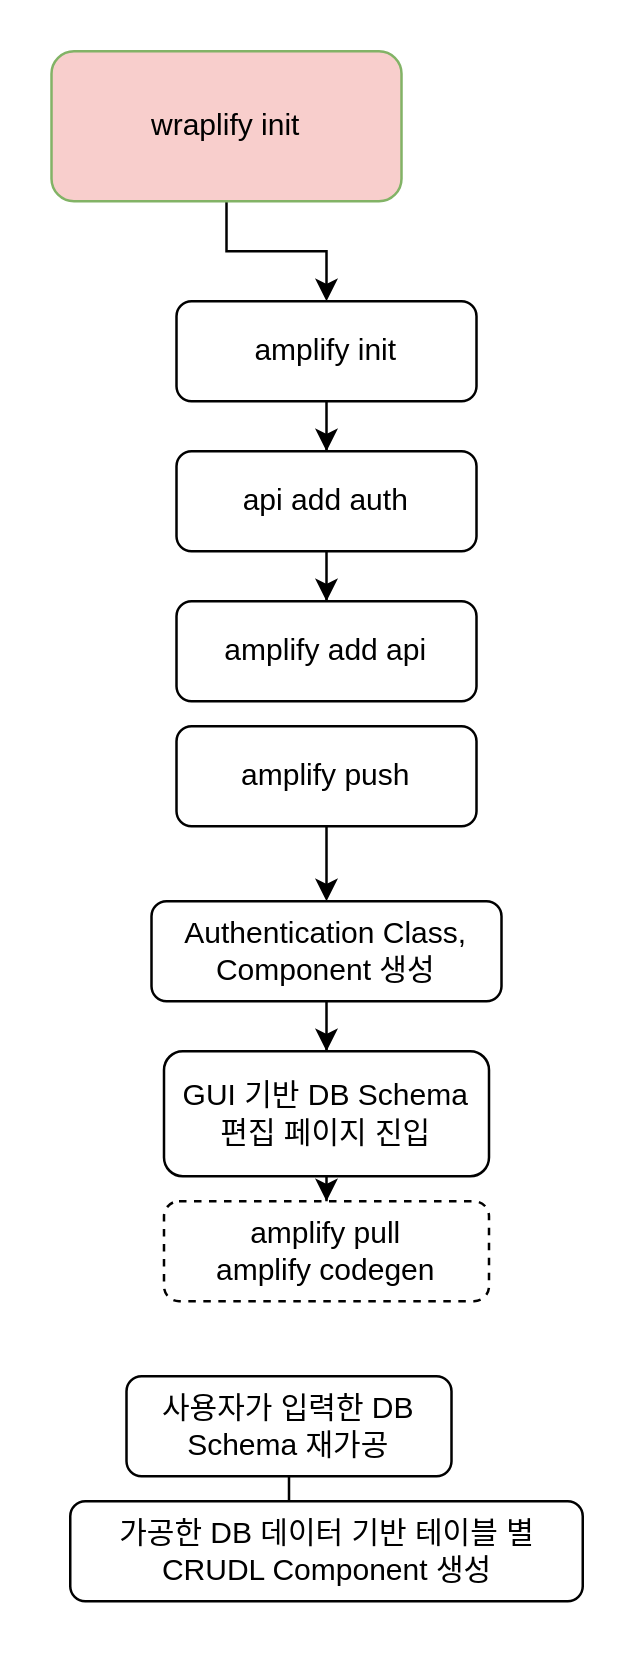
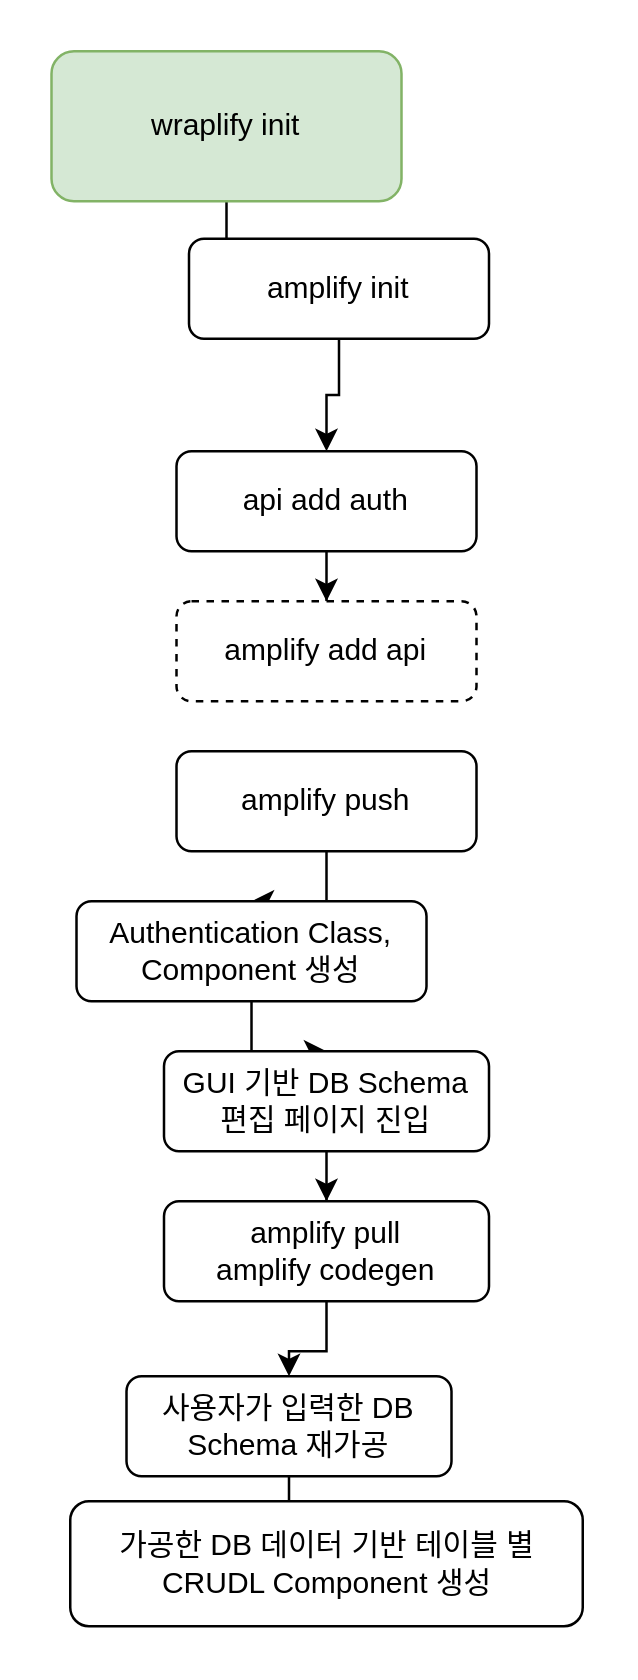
  <mxCell id="0" />
  <mxCell id="1" parent="0" />
  <mxCell id="2" style="edgeStyle=orthogonalEdgeStyle;rounded=0;orthogonalLoop=1;jettySize=auto;html=1;exitX=0.5;exitY=1;exitDx=0;exitDy=0;entryX=0.5;entryY=0;entryDx=0;entryDy=0;" edge="1" parent="1" source="3" target="5"><mxGeometry relative="1" as="geometry" /></mxCell>
- <mxCell id="3" value="wraplify init" style="rounded=1;whiteSpace=wrap;html=1;fontSize=12;glass=0;strokeWidth=1;shadow=0;fillColor=#f8cecc;strokeColor=#82b366;" vertex="1" parent="1"><mxGeometry x="20" y="20" width="140" height="60" as="geometry" /></mxCell>
+ <mxCell id="3" value="wraplify init" style="rounded=1;whiteSpace=wrap;html=1;fontSize=12;glass=0;strokeWidth=1;shadow=0;fillColor=#d5e8d4;strokeColor=#82b366;" vertex="1" parent="1"><mxGeometry x="20" y="20" width="140" height="60" as="geometry" /></mxCell>
  <mxCell id="4" value="" style="edgeStyle=orthogonalEdgeStyle;rounded=0;orthogonalLoop=1;jettySize=auto;html=1;" edge="1" parent="1" source="5" target="7"><mxGeometry relative="1" as="geometry" /></mxCell>
- <mxCell id="5" value="amplify init" style="rounded=1;whiteSpace=wrap;html=1;fontSize=12;glass=0;strokeWidth=1;shadow=0;" vertex="1" parent="1"><mxGeometry x="70" y="120" width="120" height="40" as="geometry" /></mxCell>
+ <mxCell id="5" value="amplify init" style="rounded=1;whiteSpace=wrap;html=1;fontSize=12;glass=0;strokeWidth=1;shadow=0;" vertex="1" parent="1"><mxGeometry x="75" y="95" width="120" height="40" as="geometry" /></mxCell>
  <mxCell id="6" value="" style="edgeStyle=orthogonalEdgeStyle;rounded=0;orthogonalLoop=1;jettySize=auto;html=1;" edge="1" parent="1" source="7" target="8"><mxGeometry relative="1" as="geometry" /></mxCell>
  <mxCell id="7" value="api add auth" style="rounded=1;whiteSpace=wrap;html=1;fontSize=12;glass=0;strokeWidth=1;shadow=0;" vertex="1" parent="1"><mxGeometry x="70" y="180" width="120" height="40" as="geometry" /></mxCell>
- <mxCell id="8" value="amplify add api" style="rounded=1;whiteSpace=wrap;html=1;fontSize=12;glass=0;strokeWidth=1;shadow=0;" vertex="1" parent="1"><mxGeometry x="70" y="240" width="120" height="40" as="geometry" /></mxCell>
+ <mxCell id="8" value="amplify add api" style="rounded=1;whiteSpace=wrap;html=1;fontSize=12;glass=0;strokeWidth=1;shadow=0;dashed=1;" vertex="1" parent="1"><mxGeometry x="70" y="240" width="120" height="40" as="geometry" /></mxCell>
  <mxCell id="9" value="" style="edgeStyle=orthogonalEdgeStyle;rounded=0;orthogonalLoop=1;jettySize=auto;html=1;" edge="1" parent="1" source="10" target="12"><mxGeometry relative="1" as="geometry" /></mxCell>
- <mxCell id="10" value="amplify push" style="rounded=1;whiteSpace=wrap;html=1;fontSize=12;glass=0;strokeWidth=1;shadow=0;" vertex="1" parent="1"><mxGeometry x="70" y="290" width="120" height="40" as="geometry" /></mxCell>
+ <mxCell id="10" value="amplify push" style="rounded=1;whiteSpace=wrap;html=1;fontSize=12;glass=0;strokeWidth=1;shadow=0;" vertex="1" parent="1"><mxGeometry x="70" y="300" width="120" height="40" as="geometry" /></mxCell>
  <mxCell id="11" value="" style="edgeStyle=orthogonalEdgeStyle;rounded=0;orthogonalLoop=1;jettySize=auto;html=1;" edge="1" parent="1" source="12" target="14"><mxGeometry relative="1" as="geometry" /></mxCell>
- <mxCell id="12" value="Authentication Class, Component 생성" style="rounded=1;whiteSpace=wrap;html=1;fontSize=12;glass=0;strokeWidth=1;shadow=0;" vertex="1" parent="1"><mxGeometry x="60" y="360" width="140" height="40" as="geometry" /></mxCell>
+ <mxCell id="12" value="Authentication Class, Component 생성" style="rounded=1;whiteSpace=wrap;html=1;fontSize=12;glass=0;strokeWidth=1;shadow=0;" vertex="1" parent="1"><mxGeometry x="30" y="360" width="140" height="40" as="geometry" /></mxCell>
  <mxCell id="13" value="" style="edgeStyle=orthogonalEdgeStyle;rounded=0;orthogonalLoop=1;jettySize=auto;html=1;" edge="1" parent="1" source="14" target="16"><mxGeometry relative="1" as="geometry" /></mxCell>
- <mxCell id="14" value="GUI 기반 DB Schema 편집 페이지 진입" style="rounded=1;whiteSpace=wrap;html=1;fontSize=12;glass=0;strokeWidth=1;shadow=0;" vertex="1" parent="1"><mxGeometry x="65" y="420" width="130" height="50" as="geometry" /></mxCell>
- <mxCell id="16" value="amplify pull&lt;br&gt;amplify codegen" style="rounded=1;whiteSpace=wrap;html=1;fontSize=12;glass=0;strokeWidth=1;shadow=0;dashed=1;" vertex="1" parent="1"><mxGeometry x="65" y="480" width="130" height="40" as="geometry" /></mxCell>
+ <mxCell id="14" value="GUI 기반 DB Schema 편집 페이지 진입" style="rounded=1;whiteSpace=wrap;html=1;fontSize=12;glass=0;strokeWidth=1;shadow=0;" vertex="1" parent="1"><mxGeometry x="65" y="420" width="130" height="40" as="geometry" /></mxCell>
+ <mxCell id="15" value="" style="edgeStyle=orthogonalEdgeStyle;rounded=0;orthogonalLoop=1;jettySize=auto;html=1;" edge="1" parent="1" source="16" target="18"><mxGeometry relative="1" as="geometry" /></mxCell>
+ <mxCell id="16" value="amplify pull&lt;br&gt;amplify codegen" style="rounded=1;whiteSpace=wrap;html=1;fontSize=12;glass=0;strokeWidth=1;shadow=0;" vertex="1" parent="1"><mxGeometry x="65" y="480" width="130" height="40" as="geometry" /></mxCell>
  <mxCell id="17" value="" style="edgeStyle=orthogonalEdgeStyle;rounded=0;orthogonalLoop=1;jettySize=auto;html=1;" edge="1" parent="1" source="18" target="19"><mxGeometry relative="1" as="geometry" /></mxCell>
  <mxCell id="18" value="사용자가 입력한 DB Schema 재가공" style="rounded=1;whiteSpace=wrap;html=1;fontSize=12;glass=0;strokeWidth=1;shadow=0;" vertex="1" parent="1"><mxGeometry x="50" y="550" width="130" height="40" as="geometry" /></mxCell>
- <mxCell id="19" value="가공한 DB 데이터 기반 테이블 별 CRUDL Component 생성" style="rounded=1;whiteSpace=wrap;html=1;fontSize=12;glass=0;strokeWidth=1;shadow=0;" vertex="1" parent="1"><mxGeometry x="27.5" y="600" width="205" height="40" as="geometry" /></mxCell>
+ <mxCell id="19" value="가공한 DB 데이터 기반 테이블 별 CRUDL Component 생성" style="rounded=1;whiteSpace=wrap;html=1;fontSize=12;glass=0;strokeWidth=1;shadow=0;" vertex="1" parent="1"><mxGeometry x="27.5" y="600" width="205" height="50" as="geometry" /></mxCell>
